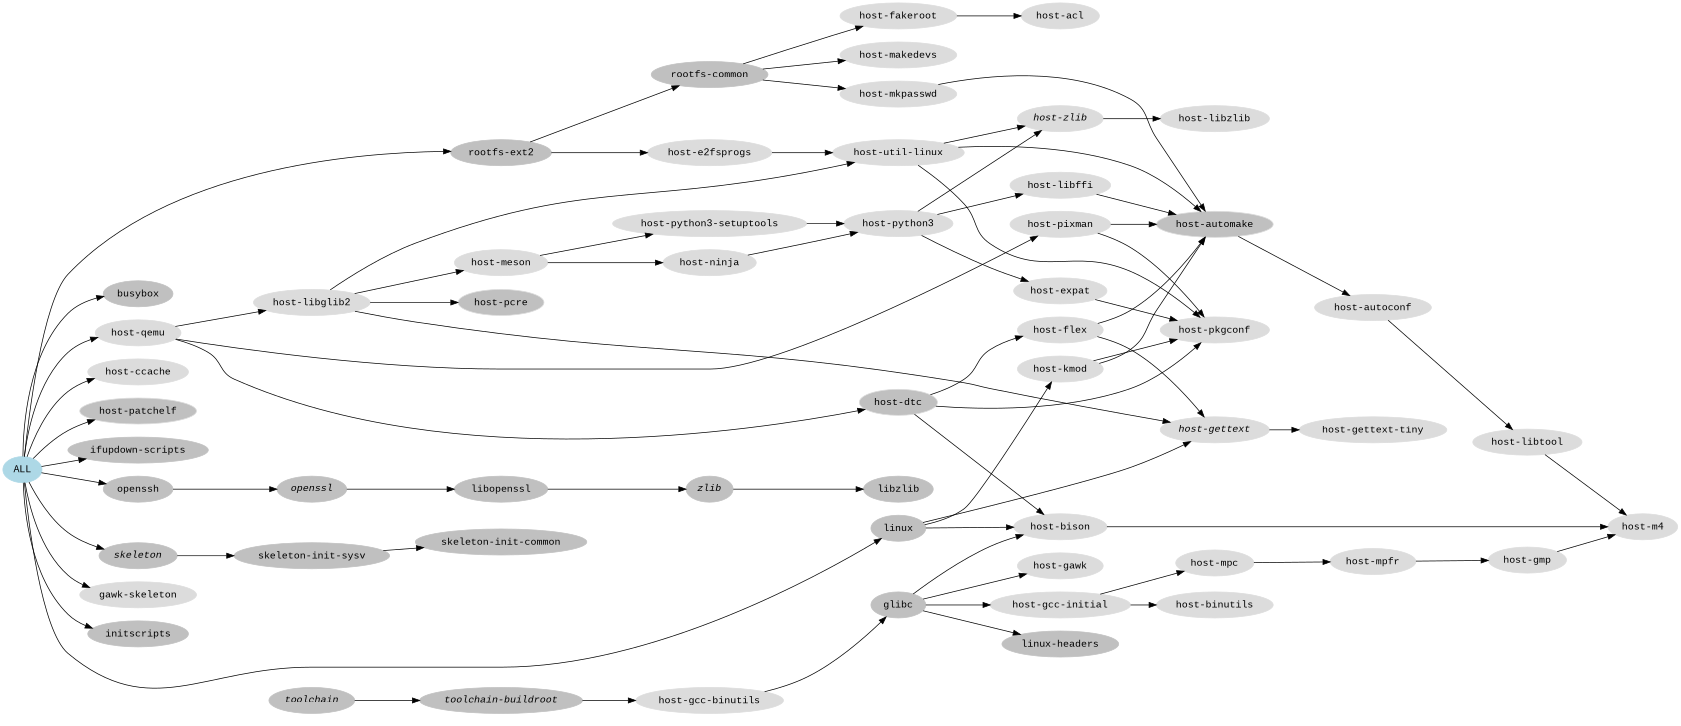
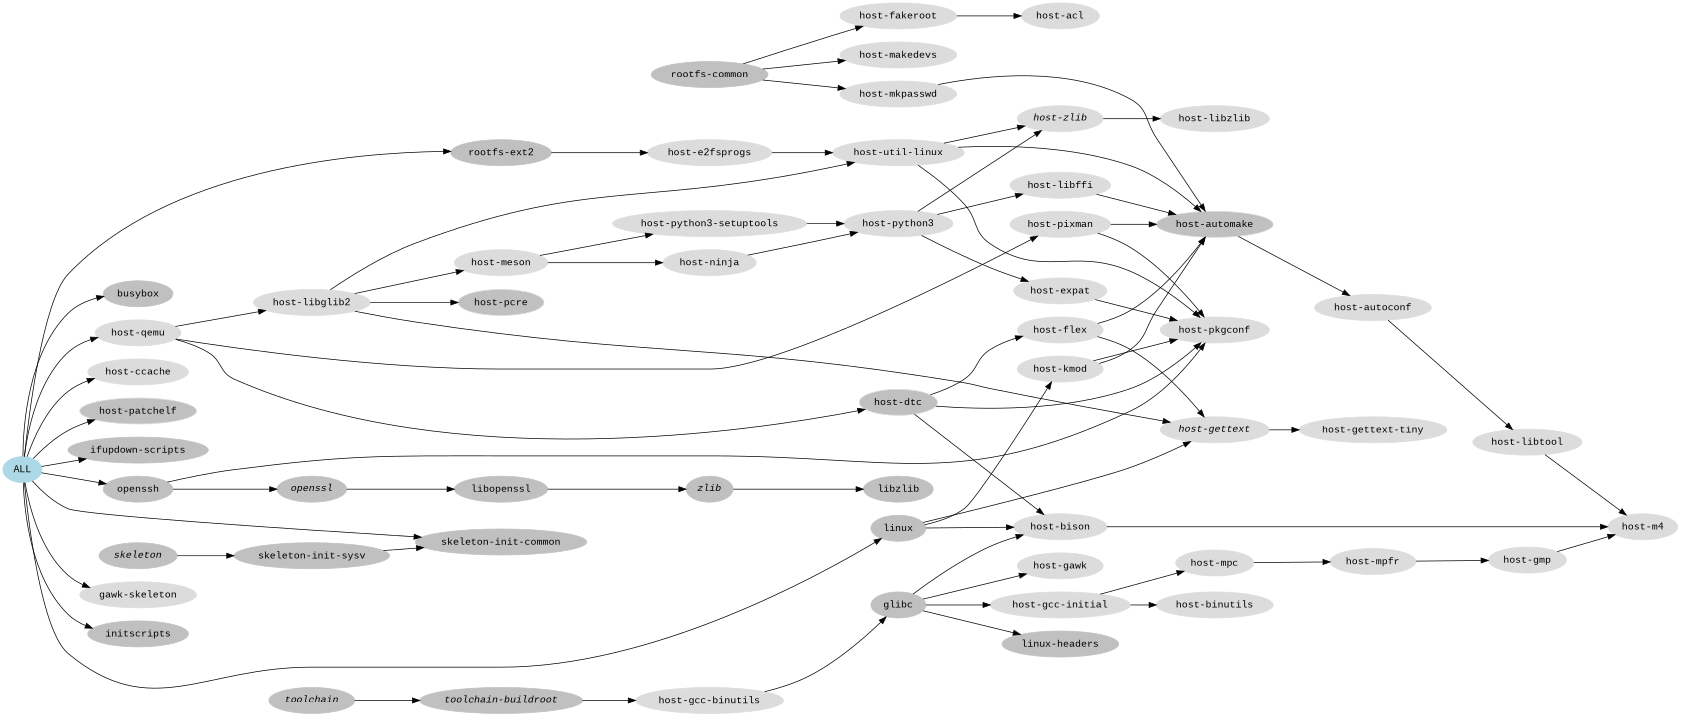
  digraph {
    fontname="Liberation Mono"
    rankdir=LR
    node [color=gainsboro fontname="Liberation Mono" style=filled]
    edge [dir=forward fontname="Liberation Mono"]
    n1 [color=lightblue label=ALL]
    n2 [color=grey label=<<I>skeleton</I>>]
    n3 [color=grey label=busybox]
    n4 [color=grey label="rootfs-ext2"]
    n5 [label="host-ccache"]
    n6 [fillcolor=grey label="host-patchelf"]
    n7 [color=grey label="ifupdown-scripts"]
    n8 [color=grey label=linux]
    n9 [label="host-qemu"]
    n10 [color=grey label=openssh]
    n11 [label="gawk-skeleton"]
    n12 [color=grey label=initscripts]
    n13 [color=grey label="skeleton-init-sysv"]
    n14 [label="host-e2fsprogs"]
    n15 [color=grey label="rootfs-common"]
    n16 [color=grey label=<<I>toolchain</I>>]
    n17 [color=grey label=<<I>toolchain-buildroot</I>>]
    n18 [label="host-bison"]
    n19 [label="host-kmod"]
    n20 [label=<<I>host-gettext</I>>]
    n21 [fillcolor=grey label="host-dtc"]
    n22 [label="host-libglib2"]
    n23 [label="host-pixman"]
    n24 [label="host-pkgconf"]
    n25 [color=grey label=<<I>openssl</I>>]
    n26 [color=grey label="skeleton-init-common"]
    n27 [label="host-util-linux"]
    n28 [label="host-fakeroot"]
    n29 [label="host-makedevs"]
    n30 [label="host-mkpasswd"]
    n31 [fillcolor=grey label="host-automake"]
    n32 [label=<<I>host-zlib</I>>]
    n33 [label="host-autoconf"]
    n34 [label="host-libzlib"]
    n35 [label="host-libtool"]
    n36 [label="host-m4"]
    n37 [label="host-acl"]
    n38 [label="host-gcc-binutils"]
    n39 [color=grey label=glibc]
    n40 [label="host-gawk"]
    n41 [label="host-gcc-initial"]
    n42 [color=grey label="linux-headers"]
    n43 [label="host-binutils"]
    n44 [label="host-mpc"]
    n45 [label="host-mpfr"]
    n46 [label="host-gmp"]
    n47 [label="host-flex"]
    n48 [label="host-gettext-tiny"]
    n49 [label="host-meson"]
    n50 [fillcolor=grey label="host-pcre"]
    n51 [label="host-ninja"]
    n52 [label="host-python3-setuptools"]
    n53 [label="host-python3"]
    n54 [label="host-expat"]
    n55 [label="host-libffi"]
    n56 [color=grey label=libopenssl]
    n57 [color=grey label=<<I>zlib</I>>]
    n58 [color=grey label=libzlib]
-   n1 -> n2
+   n1 -> n26
    n1 -> n3
    n1 -> n4
    n1 -> n5
    n1 -> n6
    n1 -> n7
    n1 -> n8
    n1 -> n9
    n1 -> n10
    n1 -> n11
    n1 -> n12
    n2 -> n13
    n4 -> n14
-   n4 -> n15
    n8 -> n18
    n8 -> n19
    n8 -> n20
    n9 -> n21
    n9 -> n22
    n9 -> n23
+   n10 -> n24
    n10 -> n25
    n13 -> n26
    n14 -> n27
    n15 -> n28
    n15 -> n29
    n15 -> n30
    n16 -> n17
    n17 -> n38
    n18 -> n36
    n19 -> n24
    n19 -> n31
    n20 -> n48
    n21 -> n18
    n21 -> n24
    n21 -> n47
    n22 -> n20
    n22 -> n27
    n22 -> n49
    n22 -> n50
    n23 -> n24
    n23 -> n31
    n25 -> n56
    n27 -> n24
    n27 -> n31
    n27 -> n32
    n28 -> n37
    n30 -> n31
    n31 -> n33
    n32 -> n34
    n33 -> n35
    n35 -> n36
    n38 -> n39
    n39 -> n18
    n39 -> n40
    n39 -> n41
    n39 -> n42
    n41 -> n43
    n41 -> n44
    n44 -> n45
    n45 -> n46
    n46 -> n36
    n47 -> n20
    n47 -> n31
    n49 -> n51
    n49 -> n52
    n51 -> n53
    n52 -> n53
    n53 -> n32
    n53 -> n54
    n53 -> n55
    n54 -> n24
    n55 -> n31
    n56 -> n57
    n57 -> n58
  }
